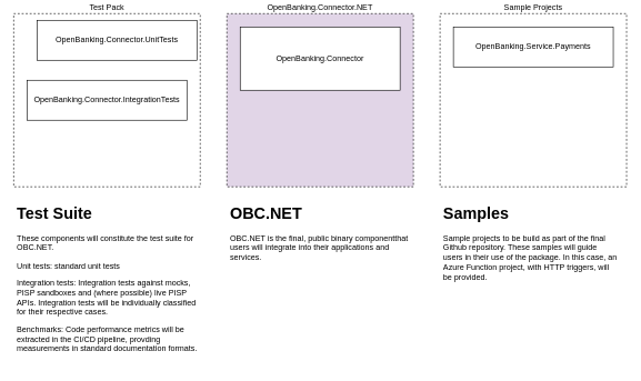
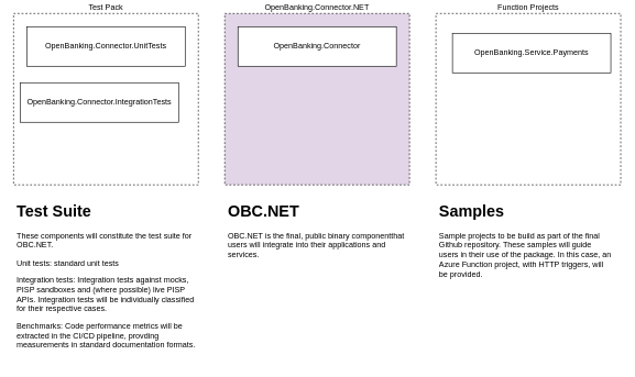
  <mxCell id="0" />
  <mxCell id="1" parent="0" />
- <mxCell id="2" value="Sample Projects" style="rounded=0;whiteSpace=wrap;html=1;dashed=1;labelPosition=center;verticalLabelPosition=top;align=center;verticalAlign=bottom;" vertex="1" parent="1"><mxGeometry x="660" y="20" width="280" height="260" as="geometry" /></mxCell>
+ <mxCell id="2" value="Function Projects" style="rounded=0;whiteSpace=wrap;html=1;dashed=1;labelPosition=center;verticalLabelPosition=top;align=center;verticalAlign=bottom;" vertex="1" parent="1"><mxGeometry x="660" y="20" width="280" height="260" as="geometry" /></mxCell>
  <mxCell id="3" value="OpenBanking.Connector.NET" style="rounded=0;whiteSpace=wrap;html=1;dashed=1;labelPosition=center;verticalLabelPosition=top;align=center;verticalAlign=bottom;fillColor=#e1d5e7;" vertex="1" parent="1"><mxGeometry x="340" y="20" width="280" height="260" as="geometry" /></mxCell>
  <mxCell id="4" value="Test Pack" style="rounded=0;whiteSpace=wrap;html=1;dashed=1;labelPosition=center;verticalLabelPosition=top;align=center;verticalAlign=bottom;" vertex="1" parent="1"><mxGeometry x="20" y="20" width="280" height="260" as="geometry" /></mxCell>
- <mxCell id="5" value="OpenBanking.Connector" style="rounded=0;whiteSpace=wrap;html=1;" vertex="1" parent="1"><mxGeometry x="360" y="40" width="240" height="95" as="geometry" /></mxCell>
- <mxCell id="6" value="OpenBanking.Service.Payments" style="rounded=0;whiteSpace=wrap;html=1;" vertex="1" parent="1"><mxGeometry x="680" y="40" width="240" height="60" as="geometry" /></mxCell>
- <mxCell id="7" value="OpenBanking.Connector.UnitTests" style="rounded=0;whiteSpace=wrap;html=1;" vertex="1" parent="1"><mxGeometry x="55" y="30" width="240" height="60" as="geometry" /></mxCell>
- <mxCell id="8" value="OpenBanking.Connector.IntegrationTests" style="rounded=0;whiteSpace=wrap;html=1;" vertex="1" parent="1"><mxGeometry x="40" y="120" width="240" height="60" as="geometry" /></mxCell>
+ <mxCell id="5" value="OpenBanking.Connector" style="rounded=0;whiteSpace=wrap;html=1;" vertex="1" parent="1"><mxGeometry x="360" y="40" width="240" height="60" as="geometry" /></mxCell>
+ <mxCell id="6" value="OpenBanking.Service.Payments" style="rounded=0;whiteSpace=wrap;html=1;" vertex="1" parent="1"><mxGeometry x="685" y="50" width="240" height="60" as="geometry" /></mxCell>
+ <mxCell id="7" value="OpenBanking.Connector.UnitTests" style="rounded=0;whiteSpace=wrap;html=1;" vertex="1" parent="1"><mxGeometry x="40" y="40" width="240" height="60" as="geometry" /></mxCell>
+ <mxCell id="8" value="OpenBanking.Connector.IntegrationTests" style="rounded=0;whiteSpace=wrap;html=1;" vertex="1" parent="1"><mxGeometry x="30" y="125" width="240" height="60" as="geometry" /></mxCell>
  <mxCell id="9" value="&lt;h1&gt;Test Suite&lt;/h1&gt;&lt;p&gt;These components will constitute the test suite for OBC.NET.&lt;/p&gt;&lt;p&gt;Unit tests: standard unit tests&lt;/p&gt;&lt;p&gt;Integration tests: Integration tests against mocks, PISP sandboxes and (where possible) live PISP APIs. Integration tests will be individually classified for their respective cases.&lt;/p&gt;&lt;p&gt;Benchmarks: Code performance metrics will be extracted in the CI/CD pipeline, provding measurements in standard documentation formats.&lt;br&gt;&lt;/p&gt;" style="text;html=1;strokeColor=none;fillColor=none;spacing=5;spacingTop=-20;whiteSpace=wrap;overflow=hidden;rounded=0;dashed=1;" vertex="1" parent="1"><mxGeometry x="20" y="300" width="280" height="250" as="geometry" /></mxCell>
  <mxCell id="10" value="&lt;h1&gt;OBC.NET&lt;/h1&gt;&lt;p&gt;OBC.NET is the final, public binary componentthat users will integrate into their applications and services.&lt;/p&gt;" style="text;html=1;strokeColor=none;fillColor=none;spacing=5;spacingTop=-20;whiteSpace=wrap;overflow=hidden;rounded=0;dashed=1;" vertex="1" parent="1"><mxGeometry x="340" y="300" width="280" height="120" as="geometry" /></mxCell>
  <mxCell id="11" value="&lt;h1&gt;Samples&lt;/h1&gt;&lt;p&gt;Sample projects to be build as part of the final Github repository. These samples will guide users in their use of the package. In this case, an Azure Function project, with HTTP triggers, will be provided.&lt;br&gt;&lt;/p&gt;" style="text;html=1;strokeColor=none;fillColor=none;spacing=5;spacingTop=-20;whiteSpace=wrap;overflow=hidden;rounded=0;dashed=1;" vertex="1" parent="1"><mxGeometry x="660" y="300" width="270" height="160" as="geometry" /></mxCell>
